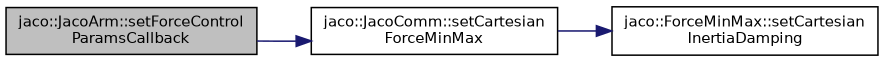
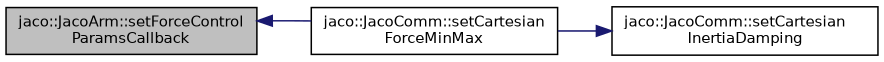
  digraph {
    rankdir=LR
    node [color=black fillcolor=white fontname=Helvetica fontsize=10 shape=record style=filled]
    edge [color=midnightblue fontname=Helvetica fontsize=10 labelfontname=Helvetica labelfontsize=10 style=solid]
    n1 [fillcolor=grey75 fontcolor=black height=0.2 label="jaco::JacoArm::setForceControl\lParamsCallback" width=0.4]
    n2 [height=0.2 label="jaco::JacoComm::setCartesian\lForceMinMax" width=0.4]
-   n3 [height=0.2 label="jaco::ForceMinMax::setCartesian\lInertiaDamping" width=0.4]
-   n1 -> n2
+   n3 [height=0.2 label="jaco::JacoComm::setCartesian\lInertiaDamping" width=0.4]
+   n2 -> n1
    n2 -> n3
  }
